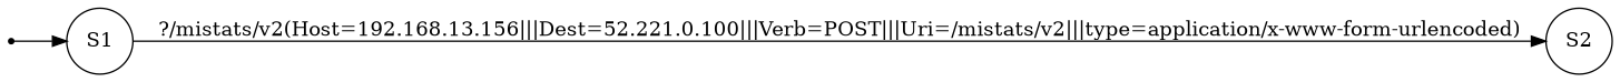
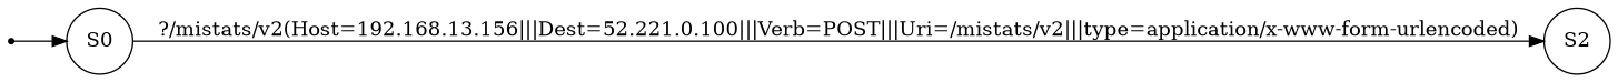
  digraph {
    rankdir=LR
    node [shape=circle]
    S00 [shape=point]
-   n2 [label=S1]
+   n2 [label=S0]
    n3 [label=S2]
    S00 -> n2
    n2 -> n3 [label="?/mistats/v2(Host=192.168.13.156|||Dest=52.221.0.100|||Verb=POST|||Uri=/mistats/v2|||type=application/x-www-form-urlencoded)"]
  }
